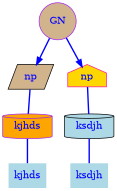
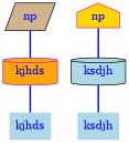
  digraph {
    node [fillcolor=lightblue fontcolor=blue shape=plaintext style=filled color=deeppink]
    edge [arrowhead=none color=blue fontcolor=blue minlen=1 style=bold]
    n1 [height=0.50 label=kjhds width=0.75]
    n2 [color=purple fillcolor=orange height=0.50 label=kjhds shape=cylinder width=1.00]
    n3 [color=black fillcolor=tan height=0.50 label=np shape=parallelogram width=0.75]
    n4 [height=0.50 label=ksdjh width=0.75]
    n5 [color=black height=0.50 label=ksdjh shape=cylinder width=1.00]
    n6 [fillcolor=gold height=0.50 label=np shape=house width=0.75]
-   n7 [arrowhead=doubleoctagon color=purple fillcolor=tan height=0.50 label=GN width=0.75 shape=circle]
    n2 -> n1
    n3 -> n2
    n5 -> n4
    n6 -> n5
-   n7 -> n3 [shape=normal arrowhead=""]
-   n7 -> n6 [shape=normal arrowhead=""]
  }
